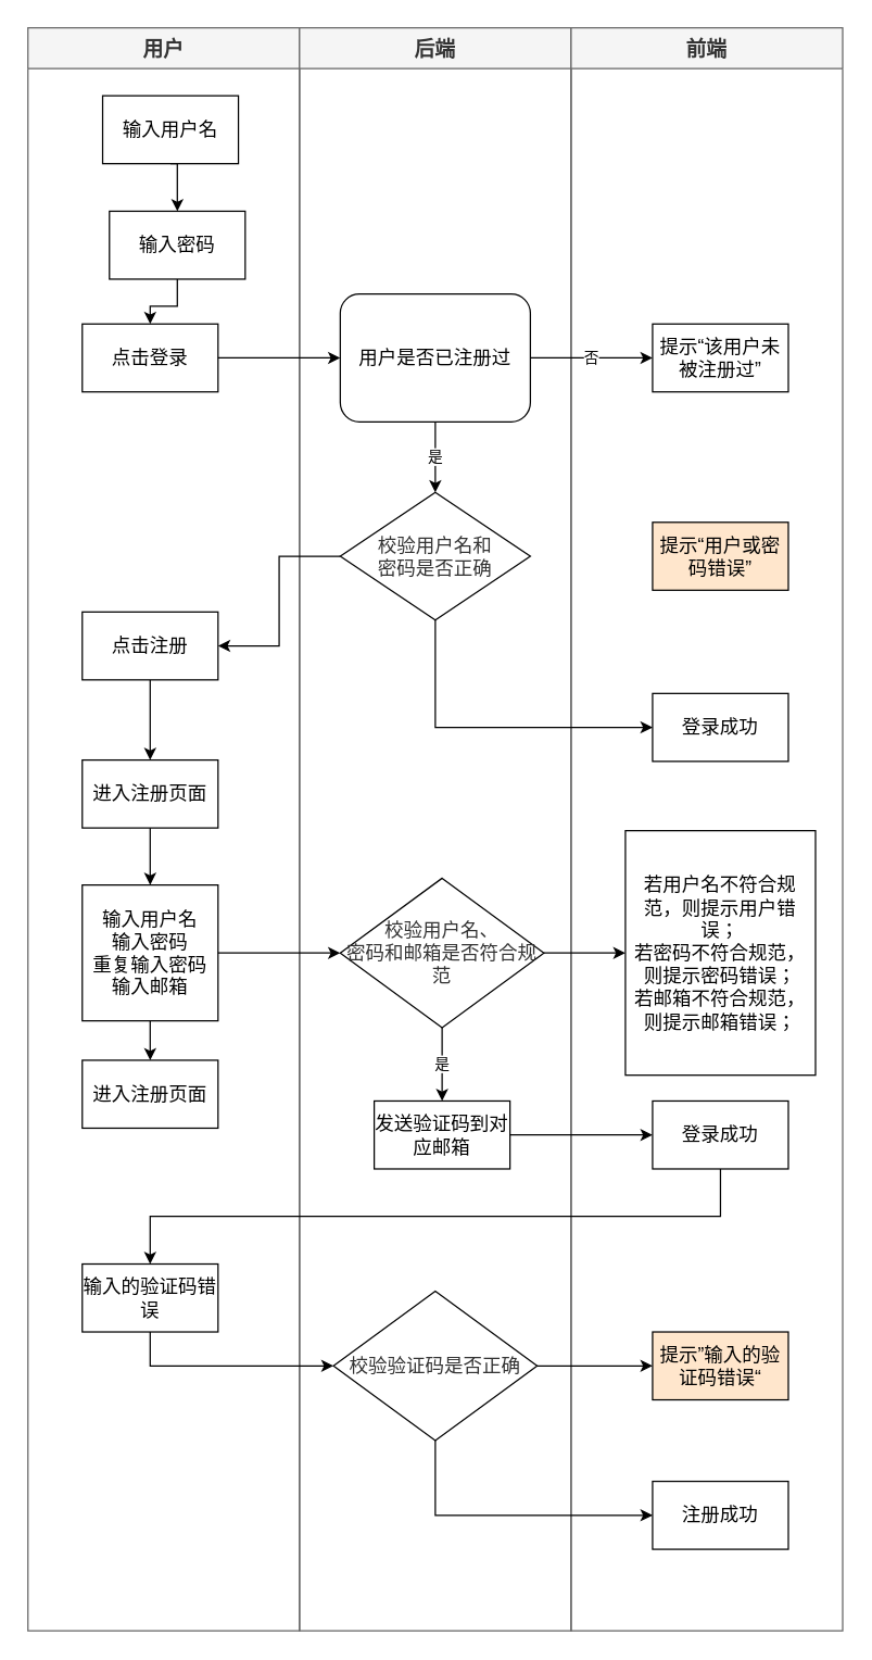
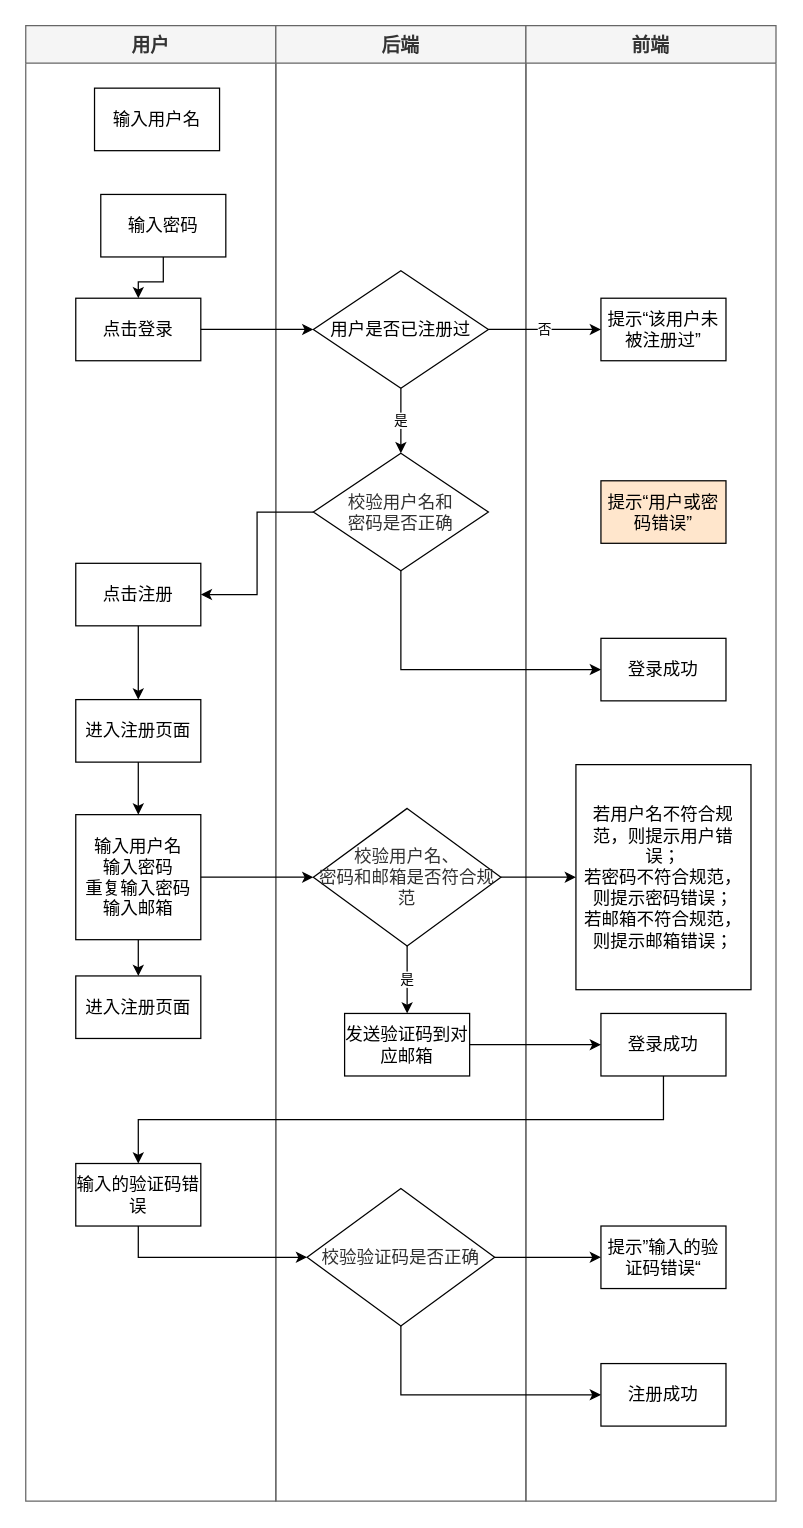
  <mxCell id="0" />
  <mxCell id="1" parent="0" />
  <mxCell id="2" value="用户" style="swimlane;startSize=30;fillColor=#f5f5f5;strokeColor=#666666;fontColor=#333333;fontSize=15;" vertex="1" parent="1"><mxGeometry x="20" y="20" width="200" height="1180" as="geometry" /></mxCell>
- <mxCell id="3" style="edgeStyle=orthogonalEdgeStyle;rounded=0;orthogonalLoop=1;jettySize=auto;html=1;exitX=0.5;exitY=1;exitDx=0;exitDy=0;entryX=0.5;entryY=0;entryDx=0;entryDy=0;" edge="1" parent="2" source="4" target="6"><mxGeometry relative="1" as="geometry" /></mxCell>
  <mxCell id="4" value="&lt;font style=&quot;font-size: 14px&quot;&gt;输入用户名&lt;/font&gt;" style="rounded=0;whiteSpace=wrap;html=1;" vertex="1" parent="2"><mxGeometry x="55" y="50" width="100" height="50" as="geometry" /></mxCell>
  <mxCell id="5" style="edgeStyle=orthogonalEdgeStyle;rounded=0;orthogonalLoop=1;jettySize=auto;html=1;exitX=0.5;exitY=1;exitDx=0;exitDy=0;" edge="1" parent="2" source="6" target="7"><mxGeometry relative="1" as="geometry" /></mxCell>
  <mxCell id="6" value="&lt;font style=&quot;font-size: 14px&quot;&gt;输入密码&lt;/font&gt;" style="rounded=0;whiteSpace=wrap;html=1;" vertex="1" parent="2"><mxGeometry x="60" y="135" width="100" height="50" as="geometry" /></mxCell>
  <mxCell id="7" value="&lt;font style=&quot;font-size: 14px&quot;&gt;点击登录&lt;/font&gt;" style="rounded=0;whiteSpace=wrap;html=1;" vertex="1" parent="2"><mxGeometry x="40" y="218" width="100" height="50" as="geometry" /></mxCell>
  <mxCell id="8" style="edgeStyle=orthogonalEdgeStyle;rounded=0;orthogonalLoop=1;jettySize=auto;html=1;exitX=0.5;exitY=1;exitDx=0;exitDy=0;entryX=0.5;entryY=0;entryDx=0;entryDy=0;" edge="1" parent="2" source="9" target="11"><mxGeometry relative="1" as="geometry" /></mxCell>
  <mxCell id="9" value="&lt;font style=&quot;font-size: 14px&quot;&gt;点击注册&lt;/font&gt;" style="rounded=0;whiteSpace=wrap;html=1;" vertex="1" parent="2"><mxGeometry x="40" y="430" width="100" height="50" as="geometry" /></mxCell>
  <mxCell id="10" style="edgeStyle=orthogonalEdgeStyle;rounded=0;orthogonalLoop=1;jettySize=auto;html=1;exitX=0.5;exitY=1;exitDx=0;exitDy=0;entryX=0.5;entryY=0;entryDx=0;entryDy=0;" edge="1" parent="2" source="11" target="13"><mxGeometry relative="1" as="geometry" /></mxCell>
  <mxCell id="11" value="&lt;span style=&quot;font-size: 14px&quot;&gt;进入注册页面&lt;/span&gt;" style="rounded=0;whiteSpace=wrap;html=1;" vertex="1" parent="2"><mxGeometry x="40" y="539" width="100" height="50" as="geometry" /></mxCell>
  <mxCell id="12" style="edgeStyle=orthogonalEdgeStyle;rounded=0;orthogonalLoop=1;jettySize=auto;html=1;exitX=0.5;exitY=1;exitDx=0;exitDy=0;entryX=0.5;entryY=0;entryDx=0;entryDy=0;" edge="1" parent="2" source="13" target="14"><mxGeometry relative="1" as="geometry" /></mxCell>
  <mxCell id="13" value="&lt;font style=&quot;font-size: 14px&quot;&gt;输入用户名&lt;br&gt;输入密码&lt;br&gt;重复输入密码&lt;br&gt;输入邮箱&lt;br&gt;&lt;/font&gt;" style="rounded=0;whiteSpace=wrap;html=1;" vertex="1" parent="2"><mxGeometry x="40" y="631" width="100" height="100" as="geometry" /></mxCell>
  <mxCell id="14" value="&lt;span style=&quot;font-size: 14px&quot;&gt;进入注册页面&lt;/span&gt;" style="rounded=0;whiteSpace=wrap;html=1;" vertex="1" parent="2"><mxGeometry x="40" y="760" width="100" height="50" as="geometry" /></mxCell>
  <mxCell id="15" value="&lt;font style=&quot;font-size: 14px&quot;&gt;输入的验证码错误&lt;/font&gt;" style="rounded=0;whiteSpace=wrap;html=1;" vertex="1" parent="2"><mxGeometry x="40" y="910" width="100" height="50" as="geometry" /></mxCell>
  <mxCell id="16" value="后端" style="swimlane;startSize=30;fillColor=#f5f5f5;strokeColor=#666666;fontColor=#333333;fontSize=15;swimlaneFillColor=none;arcSize=15;" vertex="1" parent="1"><mxGeometry x="220" y="20" width="200" height="1180" as="geometry" /></mxCell>
  <mxCell id="17" value="是" style="edgeStyle=orthogonalEdgeStyle;rounded=0;orthogonalLoop=1;jettySize=auto;html=1;exitX=0.5;exitY=1;exitDx=0;exitDy=0;" edge="1" parent="16" source="18" target="19"><mxGeometry relative="1" as="geometry" /></mxCell>
- <mxCell id="18" value="&lt;font style=&quot;font-size: 14px&quot;&gt;用户是否已注册过&lt;/font&gt;" style="whiteSpace=wrap;html=1;rounded=1;" vertex="1" parent="16"><mxGeometry x="30" y="196" width="140" height="94" as="geometry" /></mxCell>
+ <mxCell id="18" value="&lt;font style=&quot;font-size: 14px&quot;&gt;用户是否已注册过&lt;/font&gt;" style="rhombus;whiteSpace=wrap;html=1;" vertex="1" parent="16"><mxGeometry x="30" y="196" width="140" height="94" as="geometry" /></mxCell>
  <mxCell id="19" value="&lt;span style=&quot;color: rgb(50 , 50 , 50) ; background-color: rgba(255 , 255 , 255 , 0.01) ; font-size: 14px&quot;&gt;&lt;font style=&quot;font-size: 14px&quot;&gt;校验用户名和&lt;/font&gt;&lt;/span&gt;&lt;div style=&quot;resize: none ; outline: 0px ; color: rgb(50 , 50 , 50) ; font-size: 14px&quot;&gt;&lt;font style=&quot;font-size: 14px&quot;&gt;密码是否正确&lt;/font&gt;&lt;/div&gt;" style="rhombus;whiteSpace=wrap;html=1;" vertex="1" parent="16"><mxGeometry x="30" y="342" width="140" height="94" as="geometry" /></mxCell>
  <mxCell id="20" value="是" style="edgeStyle=orthogonalEdgeStyle;rounded=0;orthogonalLoop=1;jettySize=auto;html=1;exitX=0.5;exitY=1;exitDx=0;exitDy=0;entryX=0.5;entryY=0;entryDx=0;entryDy=0;" edge="1" parent="16" source="21" target="22"><mxGeometry relative="1" as="geometry" /></mxCell>
  <mxCell id="21" value="&lt;span style=&quot;color: rgb(50 , 50 , 50) ; background-color: rgba(255 , 255 , 255 , 0.01) ; font-size: 14px&quot;&gt;&lt;font style=&quot;font-size: 14px&quot;&gt;校验用户名、&lt;br&gt;密码和邮箱是否符合规范&lt;br&gt;&lt;/font&gt;&lt;/span&gt;" style="rhombus;whiteSpace=wrap;html=1;" vertex="1" parent="16"><mxGeometry x="30" y="626" width="150" height="110" as="geometry" /></mxCell>
  <mxCell id="22" value="&lt;font style=&quot;font-size: 14px&quot;&gt;发送验证码到对应邮箱&lt;/font&gt;" style="rounded=0;whiteSpace=wrap;html=1;" vertex="1" parent="16"><mxGeometry x="55" y="790" width="100" height="50" as="geometry" /></mxCell>
  <mxCell id="23" value="&lt;span style=&quot;color: rgb(50 , 50 , 50) ; background-color: rgba(255 , 255 , 255 , 0.01) ; font-size: 14px&quot;&gt;&lt;font style=&quot;font-size: 14px&quot;&gt;校验验证码是否正确&lt;br&gt;&lt;/font&gt;&lt;/span&gt;" style="rhombus;whiteSpace=wrap;html=1;" vertex="1" parent="16"><mxGeometry x="25" y="930" width="150" height="110" as="geometry" /></mxCell>
  <mxCell id="24" value="前端" style="swimlane;startSize=30;fillColor=#f5f5f5;strokeColor=#666666;fontColor=#333333;fontSize=15;" vertex="1" parent="1"><mxGeometry x="420" y="20" width="200" height="1180" as="geometry" /></mxCell>
  <mxCell id="25" value="&lt;font style=&quot;font-size: 14px&quot;&gt;提示“该用户未被注册过”&lt;/font&gt;" style="rounded=0;whiteSpace=wrap;html=1;" vertex="1" parent="24"><mxGeometry x="60" y="218" width="100" height="50" as="geometry" /></mxCell>
  <mxCell id="26" value="&lt;font style=&quot;font-size: 14px&quot;&gt;提示“用户或密码错误”&lt;/font&gt;" style="rounded=0;whiteSpace=wrap;html=1;fillColor=#ffe6cc;" vertex="1" parent="24"><mxGeometry x="60" y="364" width="100" height="50" as="geometry" /></mxCell>
  <mxCell id="27" value="&lt;font style=&quot;font-size: 14px&quot;&gt;登录成功&lt;/font&gt;" style="rounded=0;whiteSpace=wrap;html=1;" vertex="1" parent="24"><mxGeometry x="60" y="490" width="100" height="50" as="geometry" /></mxCell>
  <mxCell id="28" value="&lt;font style=&quot;font-size: 14px&quot;&gt;若用户名不符合规范，则提示用户错误；&lt;br&gt;若密码不符合规范，则提示密码错误；&lt;br&gt;若邮箱不符合规范，则提示邮箱错误；&lt;/font&gt;" style="rounded=0;whiteSpace=wrap;html=1;" vertex="1" parent="24"><mxGeometry x="40" y="591" width="140" height="180" as="geometry" /></mxCell>
  <mxCell id="29" value="&lt;font style=&quot;font-size: 14px&quot;&gt;登录成功&lt;/font&gt;" style="rounded=0;whiteSpace=wrap;html=1;" vertex="1" parent="24"><mxGeometry x="60" y="790" width="100" height="50" as="geometry" /></mxCell>
- <mxCell id="30" value="&lt;font style=&quot;font-size: 14px&quot;&gt;提示”输入的验证码错误“&lt;/font&gt;" style="rounded=0;whiteSpace=wrap;html=1;fillColor=#ffe6cc;" vertex="1" parent="24"><mxGeometry x="60" y="960" width="100" height="50" as="geometry" /></mxCell>
+ <mxCell id="30" value="&lt;font style=&quot;font-size: 14px&quot;&gt;提示”输入的验证码错误“&lt;/font&gt;" style="rounded=0;whiteSpace=wrap;html=1;" vertex="1" parent="24"><mxGeometry x="60" y="960" width="100" height="50" as="geometry" /></mxCell>
  <mxCell id="31" value="&lt;font style=&quot;font-size: 14px&quot;&gt;注册成功&lt;/font&gt;" style="rounded=0;whiteSpace=wrap;html=1;" vertex="1" parent="24"><mxGeometry x="60" y="1070" width="100" height="50" as="geometry" /></mxCell>
  <mxCell id="32" style="edgeStyle=orthogonalEdgeStyle;rounded=0;orthogonalLoop=1;jettySize=auto;html=1;exitX=1;exitY=0.5;exitDx=0;exitDy=0;entryX=0;entryY=0.5;entryDx=0;entryDy=0;" edge="1" parent="1" source="7" target="18"><mxGeometry relative="1" as="geometry" /></mxCell>
  <mxCell id="33" value="否" style="edgeStyle=orthogonalEdgeStyle;rounded=0;orthogonalLoop=1;jettySize=auto;html=1;exitX=1;exitY=0.5;exitDx=0;exitDy=0;entryX=0;entryY=0.5;entryDx=0;entryDy=0;" edge="1" parent="1" source="18" target="25"><mxGeometry relative="1" as="geometry" /></mxCell>
  <mxCell id="34" style="edgeStyle=orthogonalEdgeStyle;rounded=0;orthogonalLoop=1;jettySize=auto;html=1;" edge="1" parent="1" source="19" target="9"><mxGeometry relative="1" as="geometry" /></mxCell>
  <mxCell id="35" style="edgeStyle=orthogonalEdgeStyle;rounded=0;orthogonalLoop=1;jettySize=auto;html=1;exitX=0.5;exitY=1;exitDx=0;exitDy=0;entryX=0;entryY=0.5;entryDx=0;entryDy=0;" edge="1" parent="1" source="19" target="27"><mxGeometry relative="1" as="geometry" /></mxCell>
  <mxCell id="36" style="edgeStyle=orthogonalEdgeStyle;rounded=0;orthogonalLoop=1;jettySize=auto;html=1;exitX=1;exitY=0.5;exitDx=0;exitDy=0;entryX=0;entryY=0.5;entryDx=0;entryDy=0;" edge="1" parent="1" source="13" target="21"><mxGeometry relative="1" as="geometry" /></mxCell>
  <mxCell id="37" style="edgeStyle=orthogonalEdgeStyle;rounded=0;orthogonalLoop=1;jettySize=auto;html=1;exitX=1;exitY=0.5;exitDx=0;exitDy=0;entryX=0;entryY=0.5;entryDx=0;entryDy=0;" edge="1" parent="1" source="22" target="29"><mxGeometry relative="1" as="geometry" /></mxCell>
  <mxCell id="38" style="edgeStyle=orthogonalEdgeStyle;rounded=0;orthogonalLoop=1;jettySize=auto;html=1;exitX=0.5;exitY=1;exitDx=0;exitDy=0;entryX=0.5;entryY=0;entryDx=0;entryDy=0;" edge="1" parent="1" source="29" target="15"><mxGeometry relative="1" as="geometry" /></mxCell>
  <mxCell id="39" style="edgeStyle=orthogonalEdgeStyle;rounded=0;orthogonalLoop=1;jettySize=auto;html=1;exitX=0.5;exitY=1;exitDx=0;exitDy=0;" edge="1" parent="1" source="15" target="23"><mxGeometry relative="1" as="geometry" /></mxCell>
  <mxCell id="40" style="edgeStyle=orthogonalEdgeStyle;rounded=0;orthogonalLoop=1;jettySize=auto;html=1;exitX=1;exitY=0.5;exitDx=0;exitDy=0;entryX=0;entryY=0.5;entryDx=0;entryDy=0;" edge="1" parent="1" source="23" target="30"><mxGeometry relative="1" as="geometry" /></mxCell>
  <mxCell id="41" style="edgeStyle=orthogonalEdgeStyle;rounded=0;orthogonalLoop=1;jettySize=auto;html=1;exitX=0.5;exitY=1;exitDx=0;exitDy=0;entryX=0;entryY=0.5;entryDx=0;entryDy=0;" edge="1" parent="1" source="23" target="31"><mxGeometry relative="1" as="geometry" /></mxCell>
  <mxCell id="42" style="edgeStyle=orthogonalEdgeStyle;rounded=0;orthogonalLoop=1;jettySize=auto;html=1;exitX=1;exitY=0.5;exitDx=0;exitDy=0;entryX=0;entryY=0.5;entryDx=0;entryDy=0;" edge="1" parent="1" source="21" target="28"><mxGeometry relative="1" as="geometry" /></mxCell>
